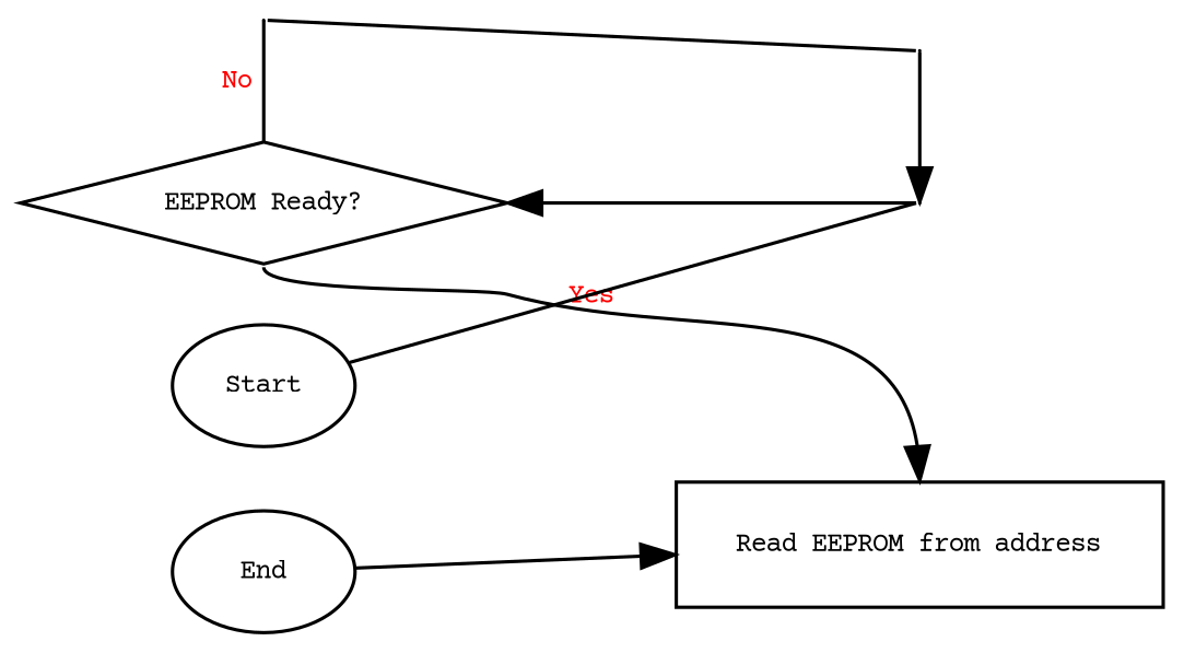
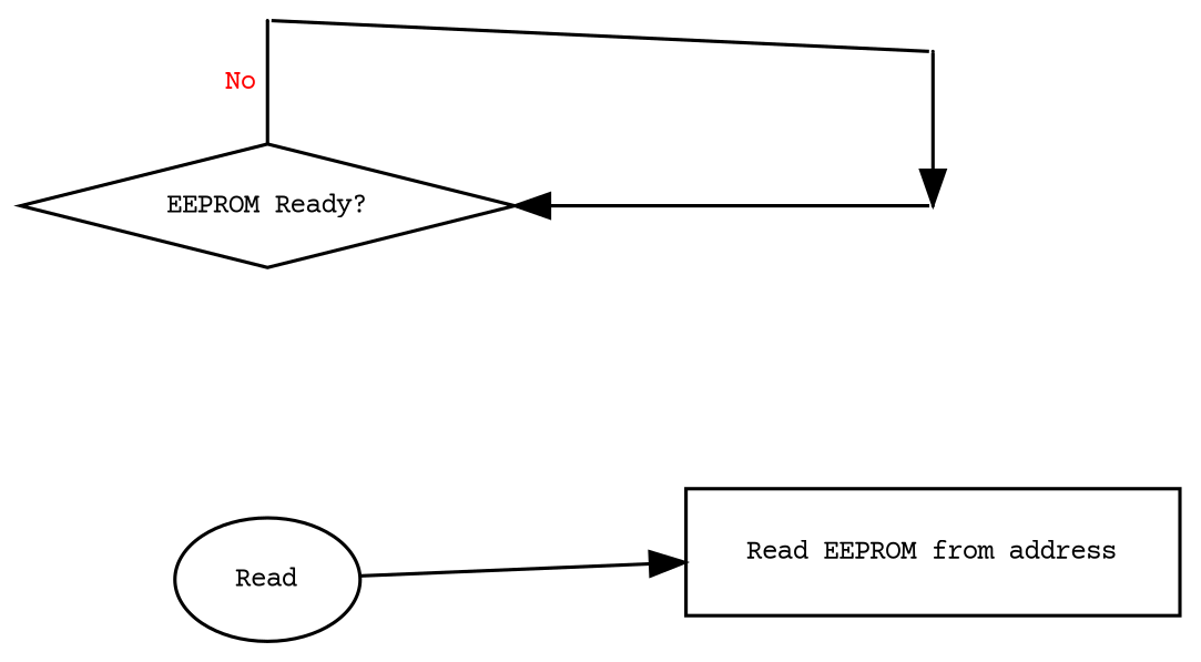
  digraph {
    fontname="Courier Prime"
    rankdir=LR
    node [fontname="Courier Prime" fontsize=8 shape=point]
    edge [fontcolor=Red fontname="Courier Prime" fontsize=8]
    n1 [label="." width=0]
    n2 [fixedsize=true label="EEPROM Ready?" shape=diamond width=2]
    n3 [label="." width=0]
    n4 [label="." width=0]
    n5 [fixedsize=true label="Read EEPROM from address" shape=record width=2]
-   n6 [label=Start shape=oval]
-   n7 [label=End shape=oval]
+   n7 [label=Read shape=oval]
    subgraph sub_1 {
      rank=same
      n1
      n2
    }
    subgraph sub_2 {
      rank=same
      n3
      n4
    }
    n1 -> n2 [arrowtail=none dir=back label=No]
    n1 -> n4 [arrowhead=none]
-   n2 -> n5 [headport=n label=Yes tailport=s]
    n3 -> n2
    n4 -> n3
-   n6 -> n3 [arrowhead=none]
    n7 -> n5
  }
